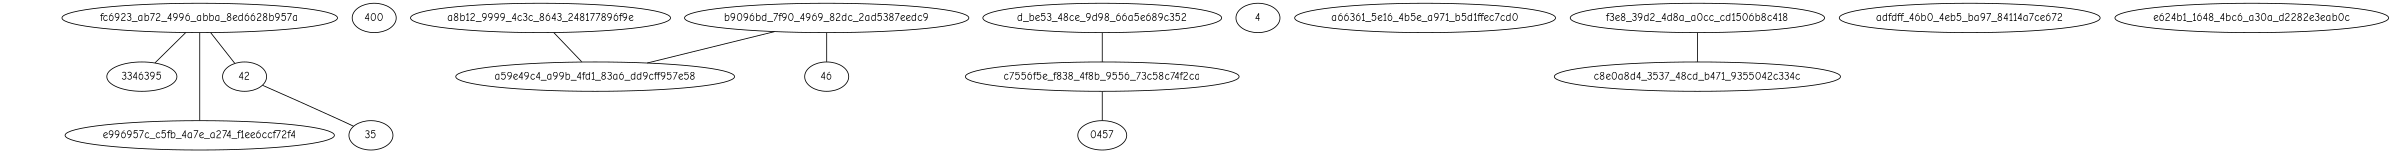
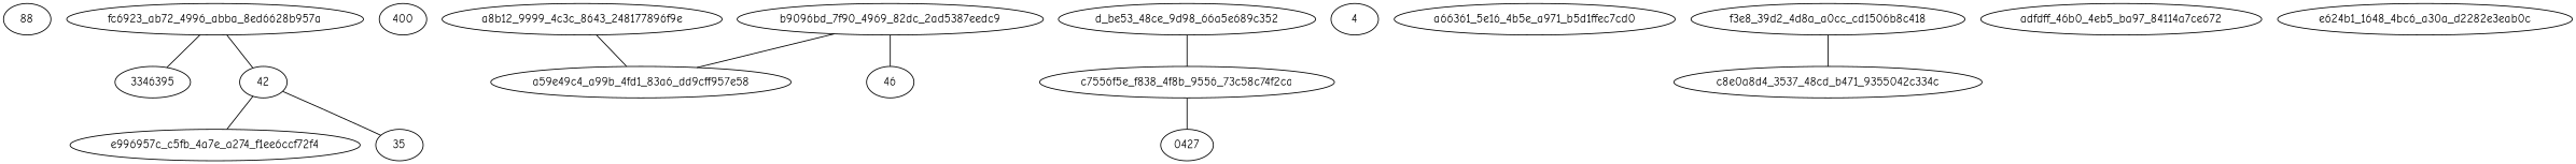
  graph {
    fontname="Comic Neue"
    node [fontname="Comic Neue"]
    edge [fontname="Comic Neue"]
+   88
    fc6923_ab72_4996_abba_8ed6628b957a
    3346395
    42
    e996957c_c5fb_4a7e_a274_f1ee6ccf72f4
    35
    n7 [label=400]
    a8b12_9999_4c3c_8643_248177896f9e
    a59e49c4_a99b_4fd1_83a6_dd9cff957e58
    d_be53_48ce_9d98_66a5e689c352
    c7556f5e_f838_4f8b_9556_73c58c74f2ca
-   0427 [label=0457]
+   0427
    4
    b9096bd_7f90_4969_82dc_2ad5387eedc9
    46
    a66361_5e16_4b5e_a971_b5d1ffec7cd0
    f3e8_39d2_4d8a_a0cc_cd1506b8c418
    c8e0a8d4_3537_48cd_b471_9355042c334c
    adfdff_46b0_4eb5_ba97_84114a7ce672
    e624b1_1648_4bc6_a30a_d2282e3eab0c
    fc6923_ab72_4996_abba_8ed6628b957a -- 3346395
    fc6923_ab72_4996_abba_8ed6628b957a -- 42
-   fc6923_ab72_4996_abba_8ed6628b957a -- e996957c_c5fb_4a7e_a274_f1ee6ccf72f4
+   42 -- e996957c_c5fb_4a7e_a274_f1ee6ccf72f4
    42 -- 35
    a8b12_9999_4c3c_8643_248177896f9e -- a59e49c4_a99b_4fd1_83a6_dd9cff957e58
    d_be53_48ce_9d98_66a5e689c352 -- c7556f5e_f838_4f8b_9556_73c58c74f2ca
    c7556f5e_f838_4f8b_9556_73c58c74f2ca -- 0427
    b9096bd_7f90_4969_82dc_2ad5387eedc9 -- a59e49c4_a99b_4fd1_83a6_dd9cff957e58
    b9096bd_7f90_4969_82dc_2ad5387eedc9 -- 46
    f3e8_39d2_4d8a_a0cc_cd1506b8c418 -- c8e0a8d4_3537_48cd_b471_9355042c334c
  }
